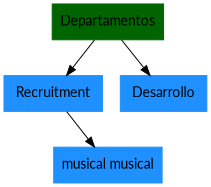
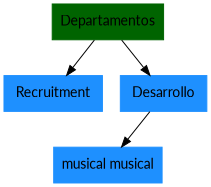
  digraph {
    fontname=Lato
    node [color=dodgerblue fontname=Lato shape=box style=filled]
    edge [fontname=Lato]
    n1 [color=darkgreen label=Departamentos]
    n2 [label=" Recruitment "]
    n3 [label=" Desarrollo "]
    n4 [label="musical musical"]
    n1 -> n2
    n1 -> n3
-   n2 -> n4
+   n3 -> n4
  }
